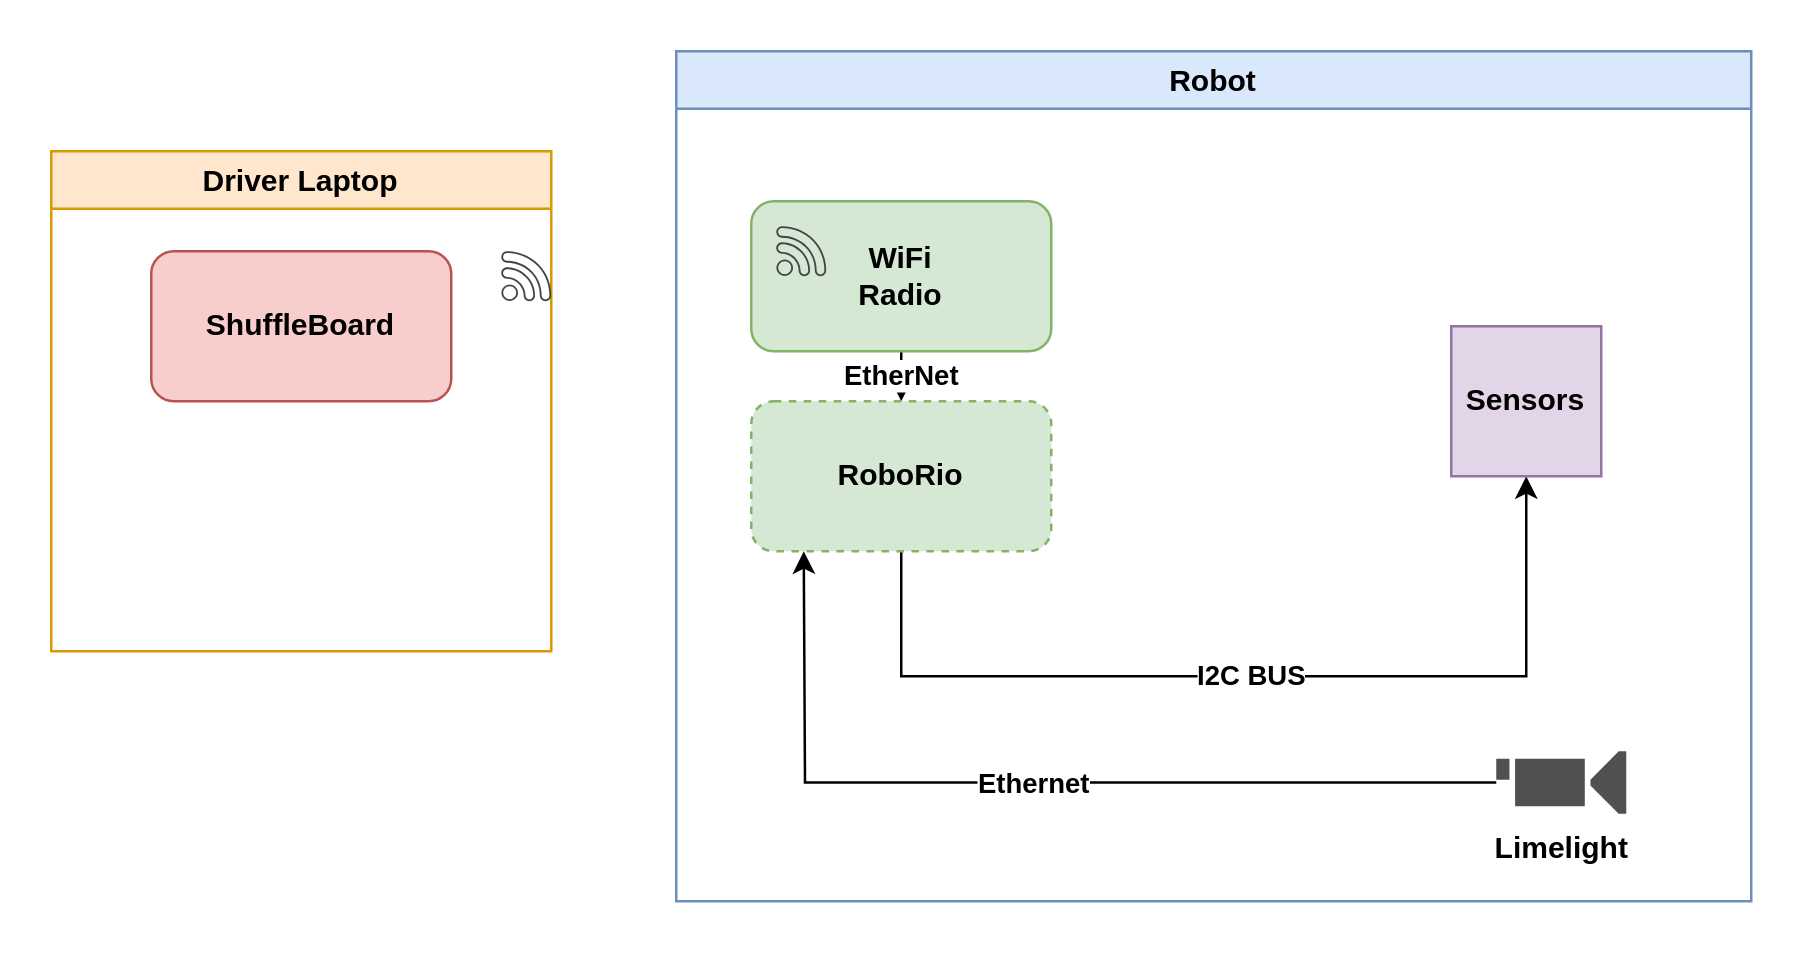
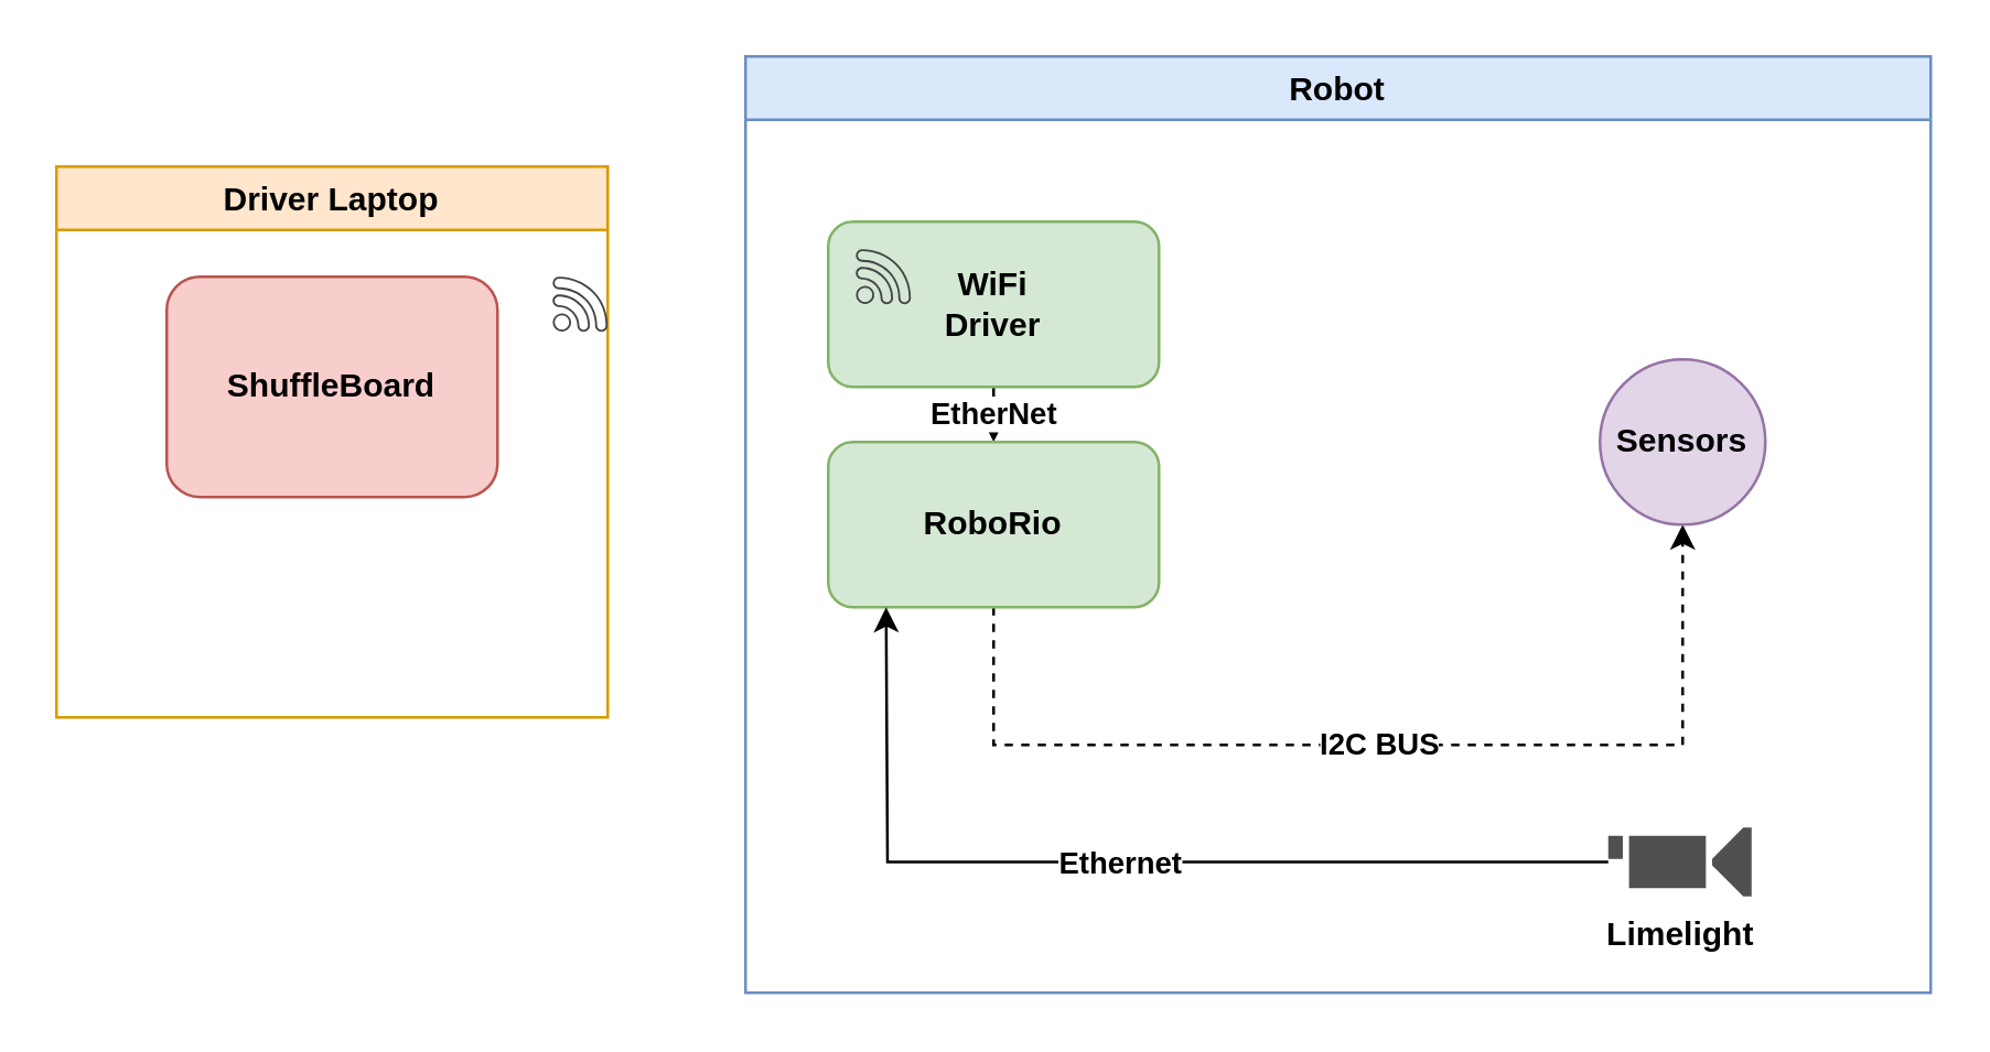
  <mxCell id="0" />
  <mxCell id="1" parent="0" />
  <mxCell id="2" value="Driver Laptop" style="swimlane;fillColor=#ffe6cc;strokeColor=#d79b00;fontStyle=1" vertex="1" parent="1"><mxGeometry x="20" y="60" width="200" height="200" as="geometry" /></mxCell>
- <mxCell id="3" value="ShuffleBoard" style="rounded=1;whiteSpace=wrap;html=1;fillColor=#f8cecc;strokeColor=#b85450;fontStyle=1" vertex="1" parent="2"><mxGeometry x="40" y="40" width="120" height="60" as="geometry" /></mxCell>
+ <mxCell id="3" value="ShuffleBoard" style="rounded=1;whiteSpace=wrap;html=1;fillColor=#f8cecc;strokeColor=#b85450;fontStyle=1" vertex="1" parent="2"><mxGeometry x="40" y="40" width="120" height="80" as="geometry" /></mxCell>
  <mxCell id="4" value="" style="sketch=0;pointerEvents=1;shadow=0;dashed=0;html=1;strokeColor=none;fillColor=#434445;aspect=fixed;labelPosition=center;verticalLabelPosition=bottom;verticalAlign=top;align=center;outlineConnect=0;shape=mxgraph.vvd.wi_fi;fontStyle=1" vertex="1" parent="2"><mxGeometry x="180" y="40" width="20" height="20" as="geometry" /></mxCell>
  <mxCell id="5" value="Robot" style="swimlane;fillColor=#dae8fc;strokeColor=#6c8ebf;fontStyle=1" vertex="1" parent="1"><mxGeometry x="270" y="20" width="430" height="340" as="geometry" /></mxCell>
  <mxCell id="6" value="EtherNet" style="edgeStyle=orthogonalEdgeStyle;rounded=0;orthogonalLoop=1;jettySize=auto;html=1;exitX=0.5;exitY=1;exitDx=0;exitDy=0;entryX=0.5;entryY=0;entryDx=0;entryDy=0;fontStyle=1" edge="1" parent="5" source="7" target="9"><mxGeometry relative="1" as="geometry" /></mxCell>
- <mxCell id="7" value="WiFi&lt;br&gt;Radio" style="rounded=1;whiteSpace=wrap;html=1;fillColor=#d5e8d4;strokeColor=#82b366;fontStyle=1" vertex="1" parent="5"><mxGeometry x="30" y="60" width="120" height="60" as="geometry" /></mxCell>
- <mxCell id="8" value="I2C BUS" style="edgeStyle=orthogonalEdgeStyle;rounded=0;orthogonalLoop=1;jettySize=auto;html=1;exitX=0.5;exitY=1;exitDx=0;exitDy=0;entryX=0.5;entryY=1;entryDx=0;entryDy=0;fontStyle=1" edge="1" parent="5" source="9" target="11"><mxGeometry relative="1" as="geometry"><Array as="points"><mxPoint x="90" y="250" /><mxPoint x="340" y="250" /></Array></mxGeometry></mxCell>
- <mxCell id="9" value="RoboRio" style="rounded=1;whiteSpace=wrap;html=1;fillColor=#d5e8d4;strokeColor=#82b366;fontStyle=1;dashed=1;" vertex="1" parent="5"><mxGeometry x="30" y="140" width="120" height="60" as="geometry" /></mxCell>
+ <mxCell id="7" value="WiFi&lt;br&gt;Driver" style="rounded=1;whiteSpace=wrap;html=1;fillColor=#d5e8d4;strokeColor=#82b366;fontStyle=1" vertex="1" parent="5"><mxGeometry x="30" y="60" width="120" height="60" as="geometry" /></mxCell>
+ <mxCell id="8" value="I2C BUS" style="edgeStyle=orthogonalEdgeStyle;rounded=0;orthogonalLoop=1;jettySize=auto;html=1;exitX=0.5;exitY=1;exitDx=0;exitDy=0;entryX=0.5;entryY=1;entryDx=0;entryDy=0;fontStyle=1;dashed=1;" edge="1" parent="5" source="9" target="11"><mxGeometry relative="1" as="geometry"><Array as="points"><mxPoint x="90" y="250" /><mxPoint x="340" y="250" /></Array></mxGeometry></mxCell>
+ <mxCell id="9" value="RoboRio" style="rounded=1;whiteSpace=wrap;html=1;fillColor=#d5e8d4;strokeColor=#82b366;fontStyle=1" vertex="1" parent="5"><mxGeometry x="30" y="140" width="120" height="60" as="geometry" /></mxCell>
  <mxCell id="10" value="" style="sketch=0;pointerEvents=1;shadow=0;dashed=0;html=1;strokeColor=none;fillColor=#434445;aspect=fixed;labelPosition=center;verticalLabelPosition=bottom;verticalAlign=top;align=center;outlineConnect=0;shape=mxgraph.vvd.wi_fi;fontStyle=1" vertex="1" parent="5"><mxGeometry x="40" y="70" width="20" height="20" as="geometry" /></mxCell>
- <mxCell id="11" value="Sensors" style="whiteSpace=wrap;html=1;aspect=fixed;fillColor=#e1d5e7;strokeColor=#9673a6;fontStyle=1;rounded=0;" vertex="1" parent="5"><mxGeometry x="310" y="110" width="60" height="60" as="geometry" /></mxCell>
+ <mxCell id="11" value="Sensors" style="ellipse;whiteSpace=wrap;html=1;aspect=fixed;fillColor=#e1d5e7;strokeColor=#9673a6;fontStyle=1" vertex="1" parent="5"><mxGeometry x="310" y="110" width="60" height="60" as="geometry" /></mxCell>
  <mxCell id="12" value="Ethernet" style="edgeStyle=orthogonalEdgeStyle;rounded=0;orthogonalLoop=1;jettySize=auto;html=1;fontStyle=1" edge="1" parent="5" source="13"><mxGeometry relative="1" as="geometry"><mxPoint x="51" y="200" as="targetPoint" /></mxGeometry></mxCell>
- <mxCell id="13" value="Limelight" style="sketch=0;pointerEvents=1;shadow=0;dashed=0;html=1;strokeColor=none;fillColor=#505050;labelPosition=center;verticalLabelPosition=bottom;verticalAlign=top;outlineConnect=0;align=center;shape=mxgraph.office.devices.video_camera;fontStyle=1" vertex="1" parent="5"><mxGeometry x="328" y="280" width="52" height="25" as="geometry" /></mxCell>
+ <mxCell id="13" value="Limelight" style="sketch=0;pointerEvents=1;shadow=0;dashed=0;html=1;strokeColor=none;fillColor=#505050;labelPosition=center;verticalLabelPosition=bottom;verticalAlign=top;outlineConnect=0;align=center;shape=mxgraph.office.devices.video_camera;fontStyle=1" vertex="1" parent="5"><mxGeometry x="313" y="280" width="52" height="25" as="geometry" /></mxCell>
